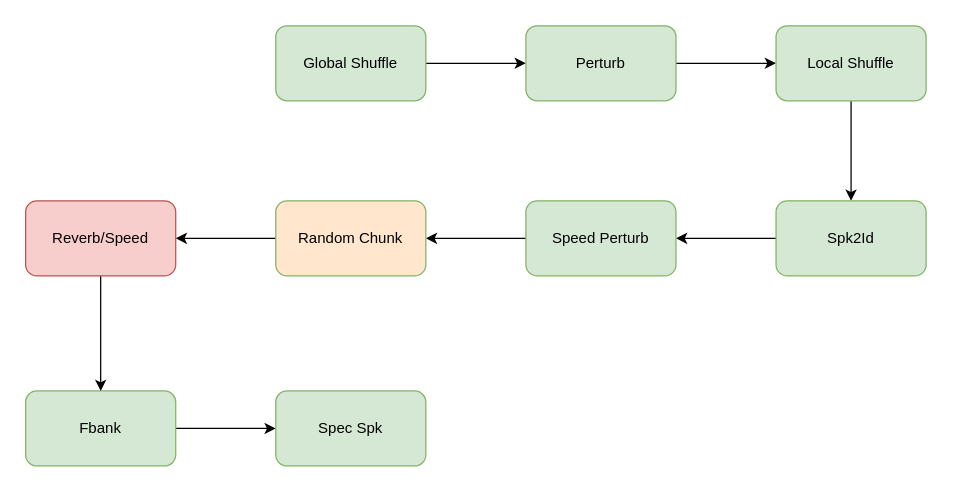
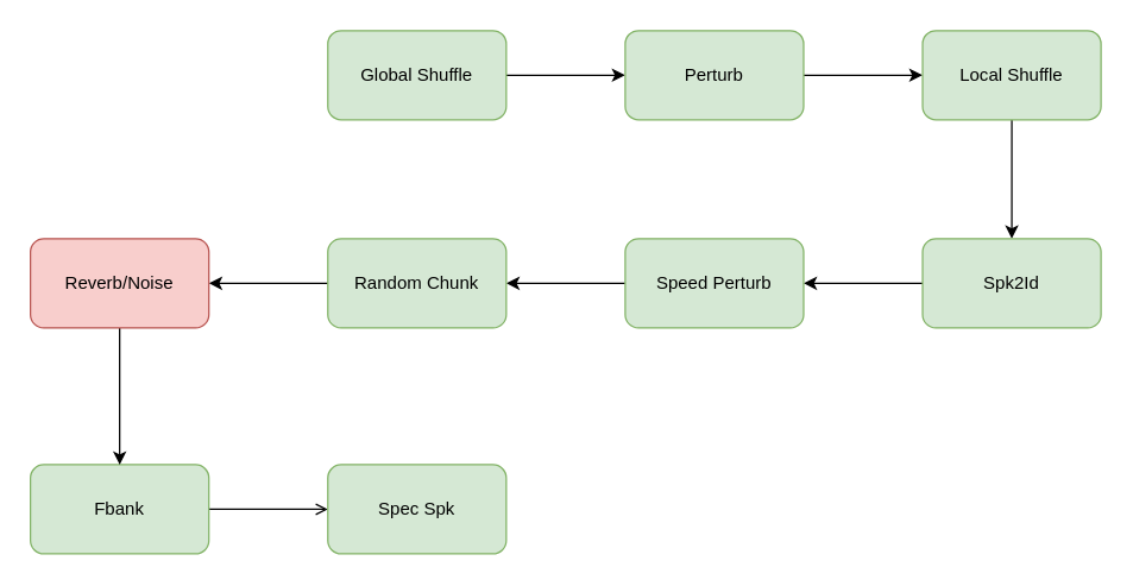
  <mxCell id="0" />
  <mxCell id="1" parent="0" />
  <mxCell id="2" value="" style="edgeStyle=orthogonalEdgeStyle;rounded=0;orthogonalLoop=1;jettySize=auto;html=1;" edge="1" parent="1" source="3" target="5"><mxGeometry relative="1" as="geometry" /></mxCell>
  <mxCell id="3" value="Global Shuffle" style="whiteSpace=wrap;html=1;fillColor=#d5e8d4;strokeColor=#82b366;rounded=1;" vertex="1" parent="1"><mxGeometry x="220" y="20" width="120" height="60" as="geometry" /></mxCell>
  <mxCell id="4" value="" style="edgeStyle=orthogonalEdgeStyle;rounded=0;orthogonalLoop=1;jettySize=auto;html=1;" edge="1" parent="1" source="5" target="7"><mxGeometry relative="1" as="geometry" /></mxCell>
  <mxCell id="5" value="Perturb" style="whiteSpace=wrap;html=1;fillColor=#d5e8d4;strokeColor=#82b366;rounded=1;" vertex="1" parent="1"><mxGeometry x="420" y="20" width="120" height="60" as="geometry" /></mxCell>
  <mxCell id="6" value="" style="edgeStyle=orthogonalEdgeStyle;rounded=0;orthogonalLoop=1;jettySize=auto;html=1;" edge="1" parent="1" source="7" target="11"><mxGeometry relative="1" as="geometry" /></mxCell>
  <mxCell id="7" value="Local Shuffle" style="whiteSpace=wrap;html=1;fillColor=#d5e8d4;strokeColor=#82b366;rounded=1;" vertex="1" parent="1"><mxGeometry x="620" y="20" width="120" height="60" as="geometry" /></mxCell>
- <mxCell id="8" value="" style="edgeStyle=orthogonalEdgeStyle;rounded=0;orthogonalLoop=1;jettySize=auto;html=1;" edge="1" parent="1" source="9" target="18"><mxGeometry relative="1" as="geometry" /></mxCell>
+ <mxCell id="8" value="" style="edgeStyle=orthogonalEdgeStyle;rounded=0;orthogonalLoop=1;jettySize=auto;html=1;endArrow=open;" edge="1" parent="1" source="9" target="18"><mxGeometry relative="1" as="geometry" /></mxCell>
  <mxCell id="9" value="Fbank" style="whiteSpace=wrap;html=1;fillColor=#d5e8d4;strokeColor=#82b366;rounded=1;" vertex="1" parent="1"><mxGeometry x="20" y="312" width="120" height="60" as="geometry" /></mxCell>
  <mxCell id="10" value="" style="edgeStyle=orthogonalEdgeStyle;rounded=0;orthogonalLoop=1;jettySize=auto;html=1;" edge="1" parent="1" source="11" target="13"><mxGeometry relative="1" as="geometry" /></mxCell>
  <mxCell id="11" value="Spk2Id" style="whiteSpace=wrap;html=1;fillColor=#d5e8d4;strokeColor=#82b366;rounded=1;" vertex="1" parent="1"><mxGeometry x="620" y="160" width="120" height="60" as="geometry" /></mxCell>
  <mxCell id="12" value="" style="edgeStyle=orthogonalEdgeStyle;rounded=0;orthogonalLoop=1;jettySize=auto;html=1;" edge="1" parent="1" source="13" target="15"><mxGeometry relative="1" as="geometry" /></mxCell>
  <mxCell id="13" value="Speed Perturb" style="whiteSpace=wrap;html=1;fillColor=#d5e8d4;strokeColor=#82b366;rounded=1;" vertex="1" parent="1"><mxGeometry x="420" y="160" width="120" height="60" as="geometry" /></mxCell>
  <mxCell id="14" value="" style="edgeStyle=orthogonalEdgeStyle;rounded=0;orthogonalLoop=1;jettySize=auto;html=1;" edge="1" parent="1" source="15" target="17"><mxGeometry relative="1" as="geometry" /></mxCell>
- <mxCell id="15" value="Random Chunk" style="whiteSpace=wrap;html=1;fillColor=#ffe6cc;strokeColor=#82b366;rounded=1;" vertex="1" parent="1"><mxGeometry x="220" y="160" width="120" height="60" as="geometry" /></mxCell>
+ <mxCell id="15" value="Random Chunk" style="whiteSpace=wrap;html=1;fillColor=#d5e8d4;strokeColor=#82b366;rounded=1;" vertex="1" parent="1"><mxGeometry x="220" y="160" width="120" height="60" as="geometry" /></mxCell>
  <mxCell id="16" value="" style="edgeStyle=orthogonalEdgeStyle;rounded=0;orthogonalLoop=1;jettySize=auto;html=1;" edge="1" parent="1" source="17" target="9"><mxGeometry relative="1" as="geometry" /></mxCell>
- <mxCell id="17" value="Reverb/Speed" style="whiteSpace=wrap;html=1;fillColor=#f8cecc;strokeColor=#b85450;rounded=1;" vertex="1" parent="1"><mxGeometry x="20" y="160" width="120" height="60" as="geometry" /></mxCell>
+ <mxCell id="17" value="Reverb/Noise" style="whiteSpace=wrap;html=1;fillColor=#f8cecc;strokeColor=#b85450;rounded=1;" vertex="1" parent="1"><mxGeometry x="20" y="160" width="120" height="60" as="geometry" /></mxCell>
  <mxCell id="18" value="Spec Spk" style="whiteSpace=wrap;html=1;fillColor=#d5e8d4;strokeColor=#82b366;rounded=1;" vertex="1" parent="1"><mxGeometry x="220" y="312" width="120" height="60" as="geometry" /></mxCell>
